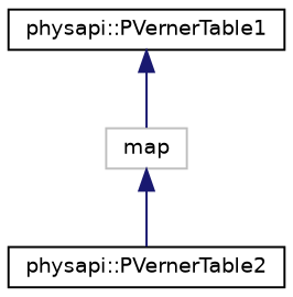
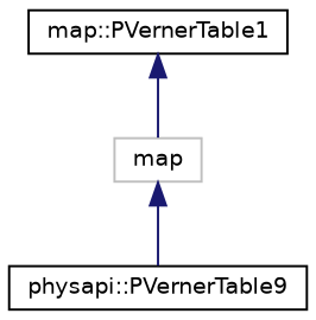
  digraph {
    rankdir=TB
    node [color=black fillcolor=white fontname=Helvetica fontsize=10 shape=record style=filled]
    edge [color=midnightblue dir=back fontname=Helvetica fontsize=10 labelfontname=Helvetica labelfontsize=10 style=solid]
    n1 [color=grey75 height=0.2 label=map width=0.4]
-   n2 [height=0.2 label="physapi::PVernerTable2" width=0.4]
-   n3 [height=0.2 label="physapi::PVernerTable1" width=0.4]
+   n2 [height=0.2 label="physapi::PVernerTable9" width=0.4]
+   n3 [height=0.2 label="map::PVernerTable1" width=0.4]
    n1 -> n2
    n3 -> n1
  }
